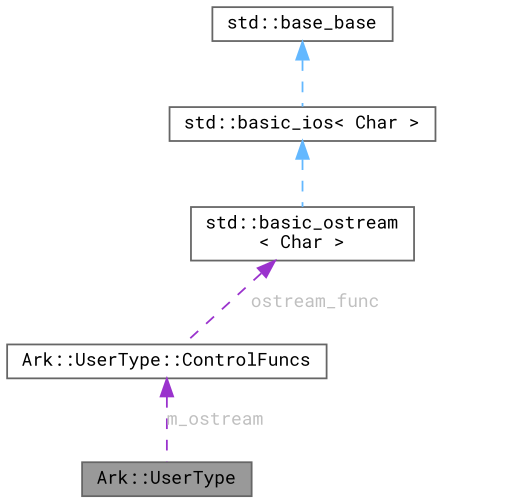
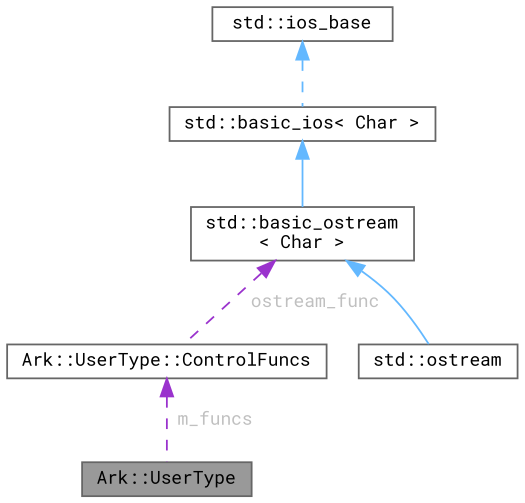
  digraph {
    fontname="Roboto Mono"
    node [color=gray40 fillcolor=white fontname="Roboto Mono" fontsize=10 shape=box style=filled]
    edge [color=steelblue1 dir=back fontname="Roboto Mono" fontsize=10 labelfontname=Helvetica labelfontsize=10 style=dashed]
    n1 [fillcolor=grey60 fontcolor=black height=0.2 label="Ark::UserType" width=0.4]
    n2 [height=0.2 label="Ark::UserType::ControlFuncs" width=0.4]
+   n3 [height=0.2 label="std::ostream" width=0.4]
    n4 [height=0.2 label="std::basic_ostream\l\< Char \>" width=0.4]
    n5 [height=0.2 label="std::basic_ios\< Char \>" width=0.4]
-   n6 [height=0.2 label="std::base_base" width=0.4]
-   n2 -> n1 [color=darkorchid3 fontcolor=grey label=" m_ostream"]
+   n6 [height=0.2 label="std::ios_base" width=0.4]
+   n2 -> n1 [color=darkorchid3 fontcolor=grey label=" m_funcs"]
    n4 -> n2 [color=darkorchid3 fontcolor=grey label=" ostream_func"]
-   n5 -> n4
+   n4 -> n3 [style=solid]
+   n5 -> n4 [style=solid]
    n6 -> n5
  }
